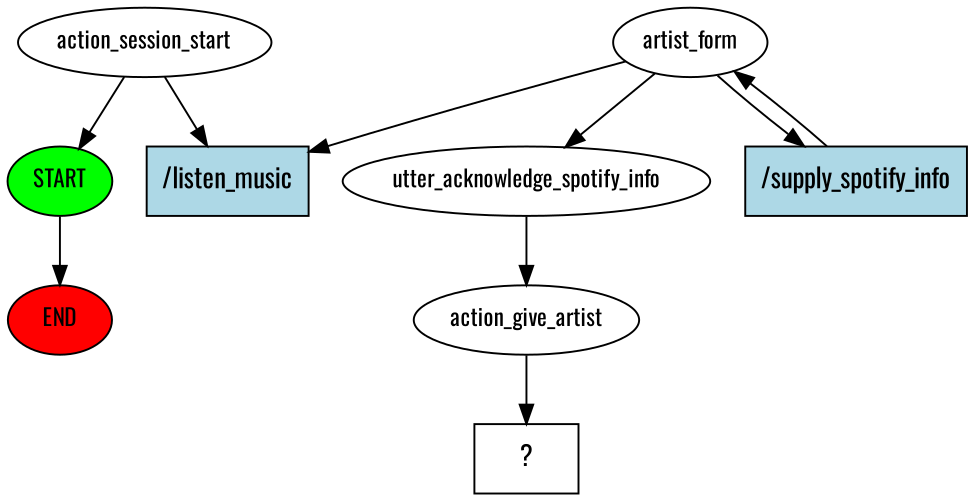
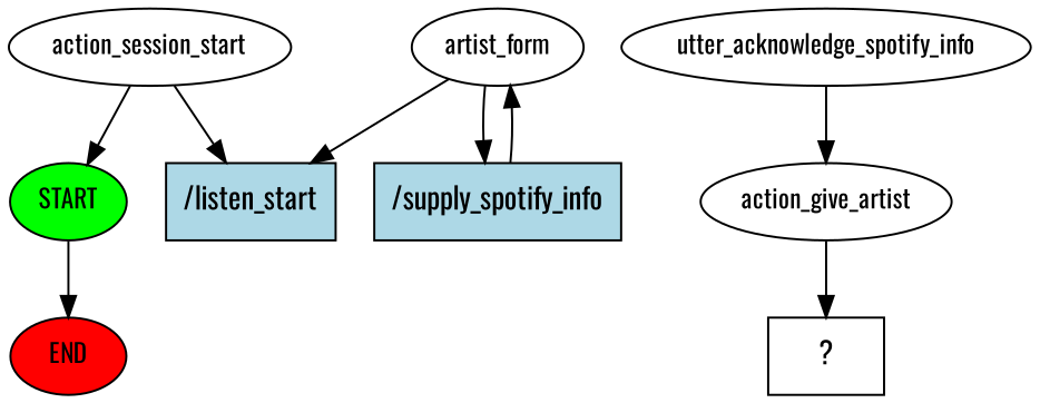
  digraph {
    fontname=Oswald
    node [fontname=Oswald fontsize=12]
    edge [fontname=Oswald]
    n1 [fillcolor=green label=START style=filled]
    n2 [fillcolor=red label=END style=filled]
    n3 [label=action_session_start]
-   n4 [fillcolor=lightblue label="/listen_music" shape=rect style=filled fontsize=""]
+   n4 [fillcolor=lightblue label="/listen_start" shape=rect style=filled fontsize=""]
    n5 [label=artist_form]
    n6 [label=utter_acknowledge_spotify_info]
    n7 [fillcolor=lightblue label="/supply_spotify_info" shape=rect style=filled fontsize=""]
    n8 [label=action_give_artist]
    n9 [label="  ?  " shape=rect fontsize=""]
    n1 -> n2
    n3 -> n1
    n3 -> n4
    n5 -> n4
-   n5 -> n6
    n5 -> n7
    n6 -> n8
    n7 -> n5
    n8 -> n9
  }
